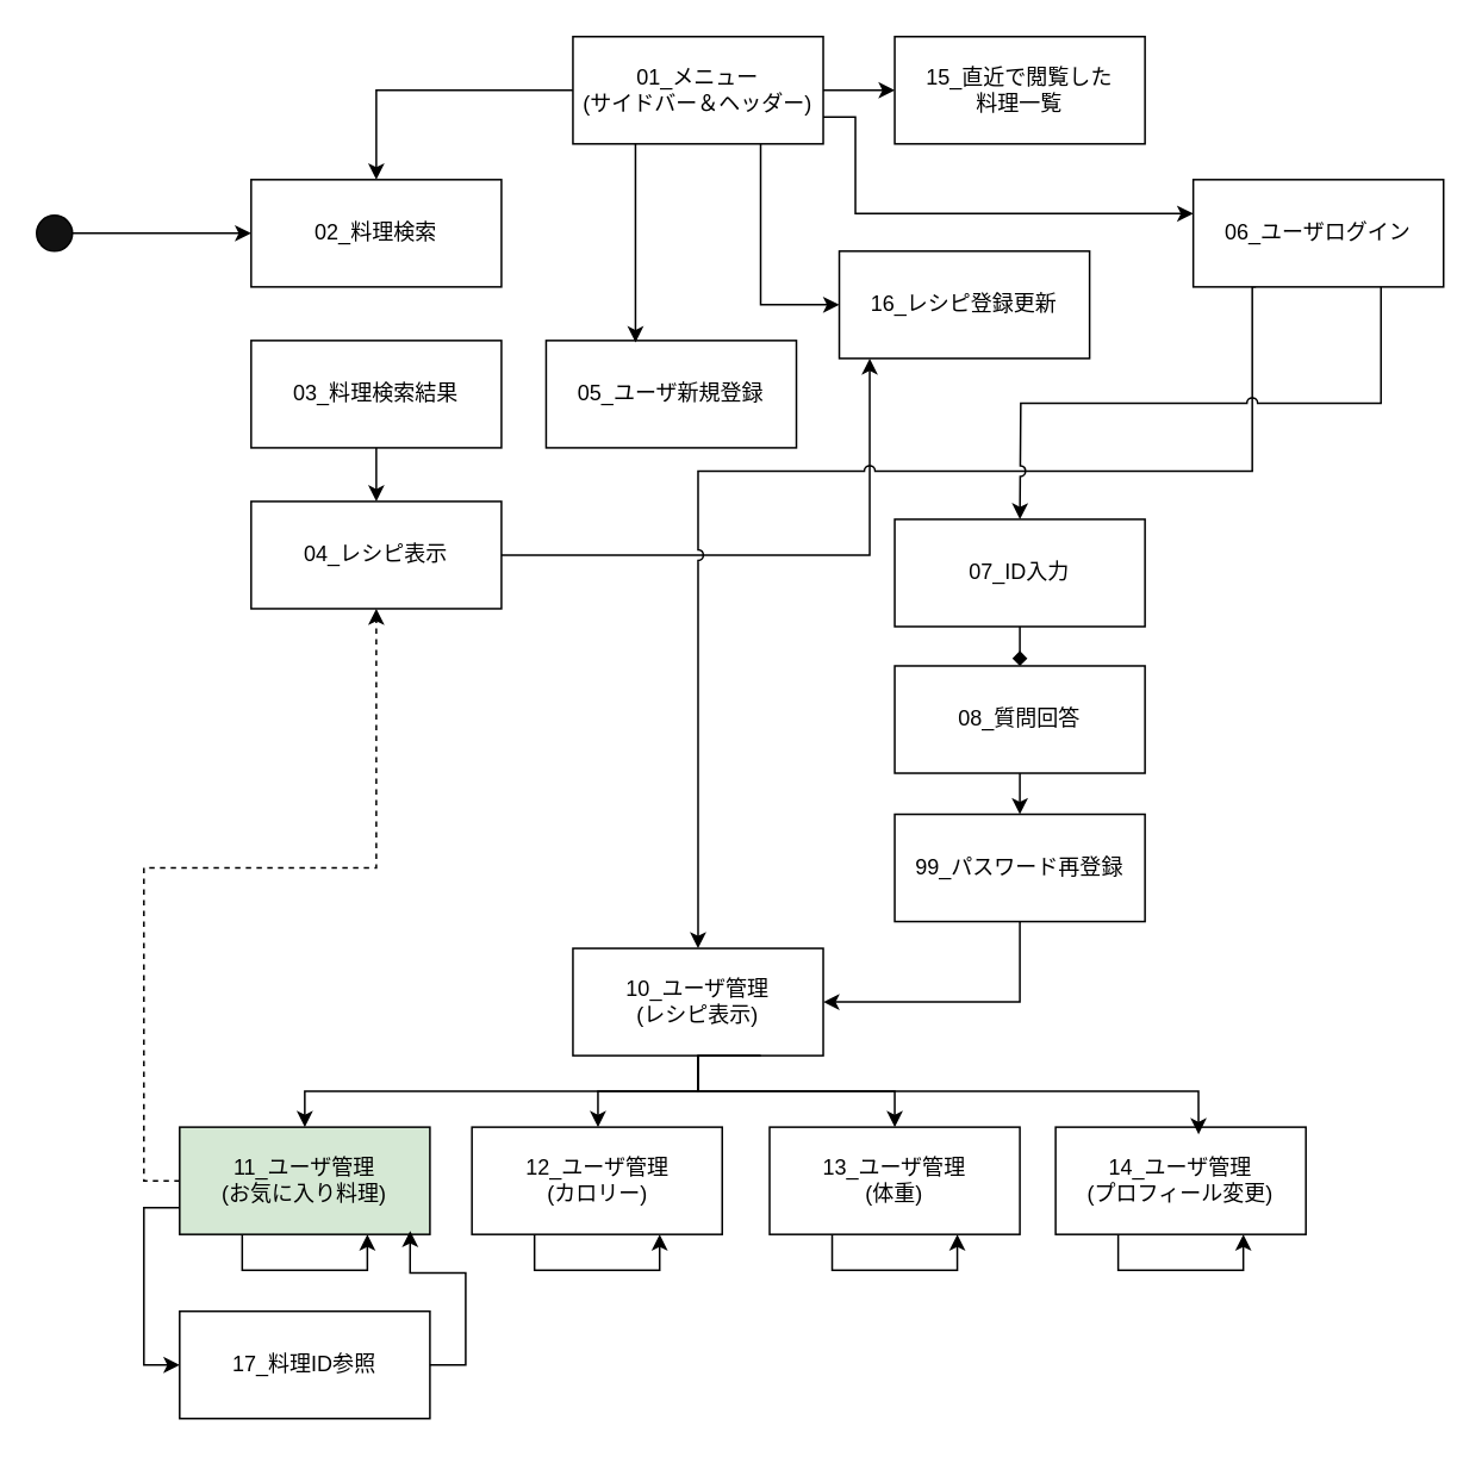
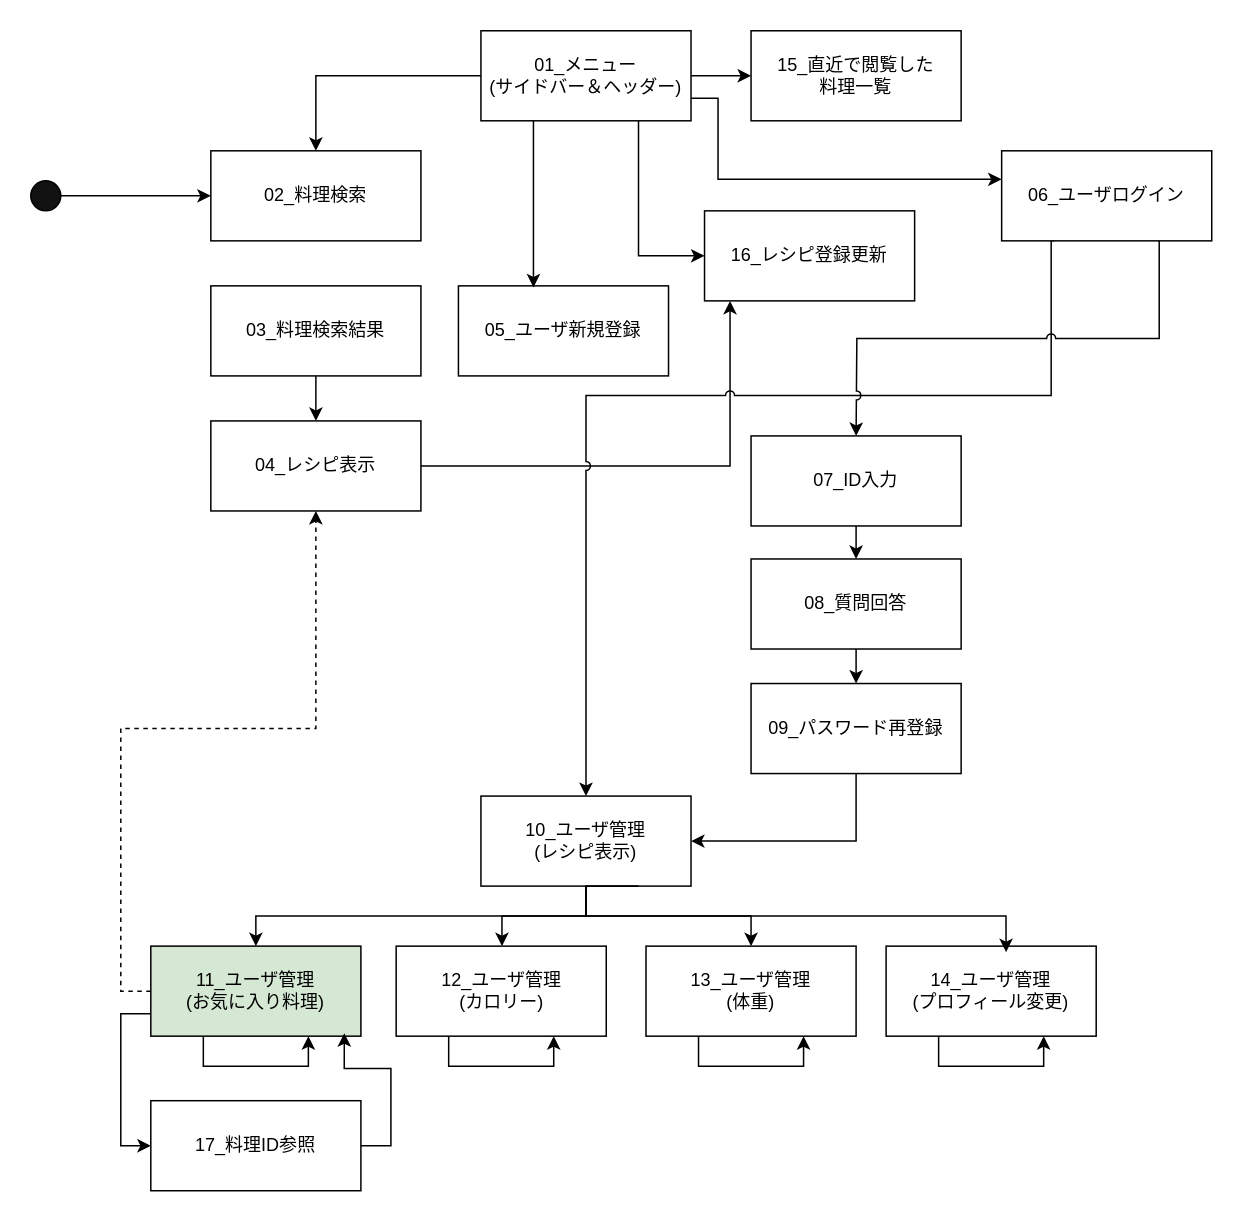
  <mxCell id="0" />
  <mxCell id="1" parent="0" />
  <mxCell id="2" style="edgeStyle=orthogonalEdgeStyle;rounded=0;orthogonalLoop=1;jettySize=auto;html=1;exitX=0;exitY=0.5;exitDx=0;exitDy=0;entryX=0.5;entryY=0;entryDx=0;entryDy=0;" parent="1" source="6" target="7" edge="1"><mxGeometry relative="1" as="geometry" /></mxCell>
  <mxCell id="3" style="edgeStyle=orthogonalEdgeStyle;rounded=0;orthogonalLoop=1;jettySize=auto;html=1;entryX=0;entryY=0.5;entryDx=0;entryDy=0;" parent="1" source="6" target="39" edge="1"><mxGeometry relative="1" as="geometry" /></mxCell>
  <mxCell id="4" style="edgeStyle=orthogonalEdgeStyle;rounded=0;orthogonalLoop=1;jettySize=auto;html=1;exitX=1;exitY=0.75;exitDx=0;exitDy=0;" parent="1" source="6" target="15" edge="1"><mxGeometry relative="1" as="geometry"><Array as="points"><mxPoint x="478" y="65" /><mxPoint x="478" y="119" /></Array></mxGeometry></mxCell>
  <mxCell id="5" style="edgeStyle=orthogonalEdgeStyle;rounded=0;orthogonalLoop=1;jettySize=auto;html=1;exitX=0.75;exitY=1;exitDx=0;exitDy=0;entryX=0;entryY=0.5;entryDx=0;entryDy=0;" parent="1" source="6" target="40" edge="1"><mxGeometry relative="1" as="geometry" /></mxCell>
  <mxCell id="6" value="01_メニュー&lt;div&gt;(サイドバー＆ヘッダー)&lt;/div&gt;" style="rounded=0;whiteSpace=wrap;html=1;" parent="1" vertex="1"><mxGeometry x="320" y="20" width="140" height="60" as="geometry" /></mxCell>
  <mxCell id="7" value="02_料理検索" style="rounded=0;whiteSpace=wrap;html=1;" parent="1" vertex="1"><mxGeometry x="140" y="100" width="140" height="60" as="geometry" /></mxCell>
  <mxCell id="8" style="edgeStyle=orthogonalEdgeStyle;rounded=0;orthogonalLoop=1;jettySize=auto;html=1;exitX=0.5;exitY=1;exitDx=0;exitDy=0;entryX=0.5;entryY=0;entryDx=0;entryDy=0;" parent="1" source="9" target="11" edge="1"><mxGeometry relative="1" as="geometry" /></mxCell>
  <mxCell id="9" value="&lt;div&gt;&lt;span style=&quot;background-color: transparent; color: light-dark(rgb(0, 0, 0), rgb(255, 255, 255));&quot;&gt;03_料理検索結果&lt;/span&gt;&lt;/div&gt;" style="rounded=0;whiteSpace=wrap;html=1;" parent="1" vertex="1"><mxGeometry x="140" y="190" width="140" height="60" as="geometry" /></mxCell>
  <mxCell id="10" style="edgeStyle=orthogonalEdgeStyle;rounded=0;orthogonalLoop=1;jettySize=auto;html=1;exitX=1;exitY=0.5;exitDx=0;exitDy=0;jumpStyle=arc;" parent="1" source="11" target="40" edge="1"><mxGeometry relative="1" as="geometry"><Array as="points"><mxPoint x="486" y="310" /></Array></mxGeometry></mxCell>
  <mxCell id="11" value="04_レシピ表示" style="rounded=0;whiteSpace=wrap;html=1;" parent="1" vertex="1"><mxGeometry x="140" y="280" width="140" height="60" as="geometry" /></mxCell>
  <mxCell id="12" value="05_ユーザ新規登録" style="rounded=0;whiteSpace=wrap;html=1;" parent="1" vertex="1"><mxGeometry x="305" y="190" width="140" height="60" as="geometry" /></mxCell>
  <mxCell id="13" style="edgeStyle=orthogonalEdgeStyle;rounded=0;orthogonalLoop=1;jettySize=auto;html=1;entryX=0.5;entryY=0;entryDx=0;entryDy=0;exitX=0.25;exitY=1;exitDx=0;exitDy=0;jumpStyle=arc;" parent="1" source="15" target="25" edge="1"><mxGeometry relative="1" as="geometry"><Array as="points"><mxPoint x="700" y="160" /><mxPoint x="700" y="263" /><mxPoint x="390" y="263" /></Array></mxGeometry></mxCell>
  <mxCell id="14" style="edgeStyle=orthogonalEdgeStyle;rounded=0;orthogonalLoop=1;jettySize=auto;html=1;exitX=0.75;exitY=1;exitDx=0;exitDy=0;jumpStyle=arc;" parent="1" source="15" edge="1"><mxGeometry relative="1" as="geometry"><mxPoint x="570" y="290" as="targetPoint" /></mxGeometry></mxCell>
  <mxCell id="15" value="06_ユーザログイン" style="rounded=0;whiteSpace=wrap;html=1;" parent="1" vertex="1"><mxGeometry x="667" y="100" width="140" height="60" as="geometry" /></mxCell>
- <mxCell id="16" style="edgeStyle=orthogonalEdgeStyle;rounded=0;orthogonalLoop=1;jettySize=auto;html=1;exitX=0.5;exitY=1;exitDx=0;exitDy=0;entryX=0.5;entryY=0;entryDx=0;entryDy=0;endArrow=diamond;" parent="1" source="17" target="19" edge="1"><mxGeometry relative="1" as="geometry" /></mxCell>
+ <mxCell id="16" style="edgeStyle=orthogonalEdgeStyle;rounded=0;orthogonalLoop=1;jettySize=auto;html=1;exitX=0.5;exitY=1;exitDx=0;exitDy=0;entryX=0.5;entryY=0;entryDx=0;entryDy=0;" parent="1" source="17" target="19" edge="1"><mxGeometry relative="1" as="geometry" /></mxCell>
  <mxCell id="17" value="07_ID入力" style="rounded=0;whiteSpace=wrap;html=1;" parent="1" vertex="1"><mxGeometry x="500" y="290" width="140" height="60" as="geometry" /></mxCell>
  <mxCell id="18" style="edgeStyle=orthogonalEdgeStyle;rounded=0;orthogonalLoop=1;jettySize=auto;html=1;exitX=0.5;exitY=1;exitDx=0;exitDy=0;entryX=0.5;entryY=0;entryDx=0;entryDy=0;" parent="1" source="19" target="21" edge="1"><mxGeometry relative="1" as="geometry" /></mxCell>
  <mxCell id="19" value="08_質問回答" style="rounded=0;whiteSpace=wrap;html=1;" parent="1" vertex="1"><mxGeometry x="500" y="372" width="140" height="60" as="geometry" /></mxCell>
  <mxCell id="20" style="edgeStyle=orthogonalEdgeStyle;rounded=0;orthogonalLoop=1;jettySize=auto;html=1;exitX=0.5;exitY=1;exitDx=0;exitDy=0;entryX=1;entryY=0.5;entryDx=0;entryDy=0;" parent="1" source="21" target="25" edge="1"><mxGeometry relative="1" as="geometry" /></mxCell>
- <mxCell id="21" value="99_パスワード再登録" style="rounded=0;whiteSpace=wrap;html=1;" parent="1" vertex="1"><mxGeometry x="500" y="455" width="140" height="60" as="geometry" /></mxCell>
+ <mxCell id="21" value="09_パスワード再登録" style="rounded=0;whiteSpace=wrap;html=1;" parent="1" vertex="1"><mxGeometry x="500" y="455" width="140" height="60" as="geometry" /></mxCell>
  <mxCell id="22" style="edgeStyle=orthogonalEdgeStyle;rounded=0;orthogonalLoop=1;jettySize=auto;html=1;exitX=0.5;exitY=1;exitDx=0;exitDy=0;" parent="1" source="25" target="28" edge="1"><mxGeometry relative="1" as="geometry" /></mxCell>
  <mxCell id="23" style="edgeStyle=orthogonalEdgeStyle;rounded=0;orthogonalLoop=1;jettySize=auto;html=1;exitX=0.75;exitY=1;exitDx=0;exitDy=0;" parent="1" source="25" target="29" edge="1"><mxGeometry relative="1" as="geometry"><Array as="points"><mxPoint x="390" y="590" /><mxPoint x="390" y="610" /><mxPoint x="334" y="610" /></Array></mxGeometry></mxCell>
  <mxCell id="24" style="edgeStyle=orthogonalEdgeStyle;rounded=0;orthogonalLoop=1;jettySize=auto;html=1;exitX=0.75;exitY=1;exitDx=0;exitDy=0;entryX=0.5;entryY=0;entryDx=0;entryDy=0;" parent="1" source="25" target="30" edge="1"><mxGeometry relative="1" as="geometry"><Array as="points"><mxPoint x="390" y="590" /><mxPoint x="390" y="610" /><mxPoint x="500" y="610" /></Array></mxGeometry></mxCell>
  <mxCell id="25" value="10_ユーザ管理&lt;div&gt;(レシピ表示)&lt;/div&gt;" style="rounded=0;whiteSpace=wrap;html=1;" parent="1" vertex="1"><mxGeometry x="320" y="530" width="140" height="60" as="geometry" /></mxCell>
  <mxCell id="26" style="edgeStyle=orthogonalEdgeStyle;rounded=0;orthogonalLoop=1;jettySize=auto;html=1;exitX=0;exitY=0.5;exitDx=0;exitDy=0;dashed=1;" parent="1" source="28" target="11" edge="1"><mxGeometry relative="1" as="geometry" /></mxCell>
  <mxCell id="27" style="edgeStyle=orthogonalEdgeStyle;rounded=0;orthogonalLoop=1;jettySize=auto;html=1;exitX=0;exitY=0.75;exitDx=0;exitDy=0;entryX=0;entryY=0.5;entryDx=0;entryDy=0;" parent="1" source="28" target="42" edge="1"><mxGeometry relative="1" as="geometry" /></mxCell>
  <mxCell id="28" value="11_ユーザ管理&lt;div&gt;(お気に入り料理)&lt;/div&gt;" style="rounded=0;whiteSpace=wrap;html=1;fillColor=#d5e8d4;" parent="1" vertex="1"><mxGeometry x="100" y="630" width="140" height="60" as="geometry" /></mxCell>
  <mxCell id="29" value="12_ユーザ管理&lt;div&gt;(カロリー)&lt;/div&gt;" style="rounded=0;whiteSpace=wrap;html=1;" parent="1" vertex="1"><mxGeometry x="263.5" y="630" width="140" height="60" as="geometry" /></mxCell>
  <mxCell id="30" value="13_ユーザ管理&lt;div&gt;(体重)&lt;/div&gt;" style="rounded=0;whiteSpace=wrap;html=1;" parent="1" vertex="1"><mxGeometry x="430" y="630" width="140" height="60" as="geometry" /></mxCell>
  <mxCell id="31" value="14_ユーザ管理&lt;div&gt;(プロフィール変更)&lt;/div&gt;" style="rounded=0;whiteSpace=wrap;html=1;" parent="1" vertex="1"><mxGeometry x="590" y="630" width="140" height="60" as="geometry" /></mxCell>
  <mxCell id="32" style="edgeStyle=orthogonalEdgeStyle;rounded=0;orthogonalLoop=1;jettySize=auto;html=1;" parent="1" source="33" target="7" edge="1"><mxGeometry relative="1" as="geometry" /></mxCell>
  <mxCell id="33" value="" style="ellipse;whiteSpace=wrap;html=1;fillColor=#121212;" parent="1" vertex="1"><mxGeometry x="20" y="120" width="20" height="20" as="geometry" /></mxCell>
  <mxCell id="34" style="edgeStyle=orthogonalEdgeStyle;rounded=0;orthogonalLoop=1;jettySize=auto;html=1;exitX=0.75;exitY=1;exitDx=0;exitDy=0;entryX=0.571;entryY=0.067;entryDx=0;entryDy=0;entryPerimeter=0;" parent="1" source="25" target="31" edge="1"><mxGeometry relative="1" as="geometry"><Array as="points"><mxPoint x="390" y="590" /><mxPoint x="390" y="610" /><mxPoint x="670" y="610" /></Array></mxGeometry></mxCell>
  <mxCell id="35" style="edgeStyle=orthogonalEdgeStyle;rounded=0;orthogonalLoop=1;jettySize=auto;html=1;exitX=0.25;exitY=1;exitDx=0;exitDy=0;entryX=0.75;entryY=1;entryDx=0;entryDy=0;" parent="1" source="29" target="29" edge="1"><mxGeometry relative="1" as="geometry" /></mxCell>
  <mxCell id="36" style="edgeStyle=orthogonalEdgeStyle;rounded=0;orthogonalLoop=1;jettySize=auto;html=1;exitX=0.25;exitY=1;exitDx=0;exitDy=0;entryX=0.75;entryY=1;entryDx=0;entryDy=0;" parent="1" source="30" target="30" edge="1"><mxGeometry relative="1" as="geometry" /></mxCell>
  <mxCell id="37" style="edgeStyle=orthogonalEdgeStyle;rounded=0;orthogonalLoop=1;jettySize=auto;html=1;exitX=0.25;exitY=1;exitDx=0;exitDy=0;entryX=0.75;entryY=1;entryDx=0;entryDy=0;" parent="1" source="31" target="31" edge="1"><mxGeometry relative="1" as="geometry" /></mxCell>
  <mxCell id="38" style="edgeStyle=orthogonalEdgeStyle;rounded=0;orthogonalLoop=1;jettySize=auto;html=1;exitX=0.25;exitY=1;exitDx=0;exitDy=0;entryX=0.75;entryY=1;entryDx=0;entryDy=0;" parent="1" source="28" target="28" edge="1"><mxGeometry relative="1" as="geometry" /></mxCell>
  <mxCell id="39" value="15_直近で閲覧した&lt;div&gt;料理一覧&lt;/div&gt;" style="rounded=0;whiteSpace=wrap;html=1;" parent="1" vertex="1"><mxGeometry x="500" y="20" width="140" height="60" as="geometry" /></mxCell>
  <mxCell id="40" value="16_レシピ登録更新" style="rounded=0;whiteSpace=wrap;html=1;" parent="1" vertex="1"><mxGeometry x="469" y="140" width="140" height="60" as="geometry" /></mxCell>
  <mxCell id="41" style="edgeStyle=orthogonalEdgeStyle;rounded=0;orthogonalLoop=1;jettySize=auto;html=1;exitX=0.25;exitY=1;exitDx=0;exitDy=0;entryX=0.357;entryY=0.017;entryDx=0;entryDy=0;entryPerimeter=0;" parent="1" source="6" target="12" edge="1"><mxGeometry relative="1" as="geometry" /></mxCell>
  <mxCell id="42" value="17_料理ID参照" style="rounded=0;whiteSpace=wrap;html=1;" parent="1" vertex="1"><mxGeometry x="100" y="733" width="140" height="60" as="geometry" /></mxCell>
  <mxCell id="43" style="edgeStyle=orthogonalEdgeStyle;rounded=0;orthogonalLoop=1;jettySize=auto;html=1;exitX=1;exitY=0.5;exitDx=0;exitDy=0;entryX=0.921;entryY=0.967;entryDx=0;entryDy=0;entryPerimeter=0;" parent="1" source="42" target="28" edge="1"><mxGeometry relative="1" as="geometry" /></mxCell>
